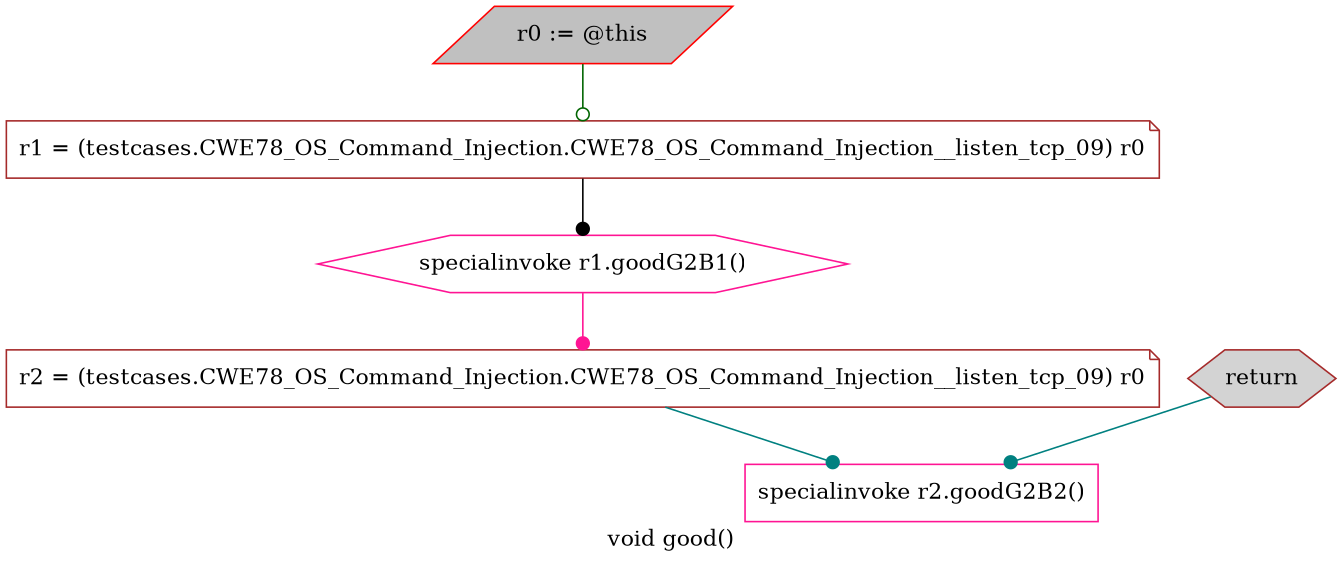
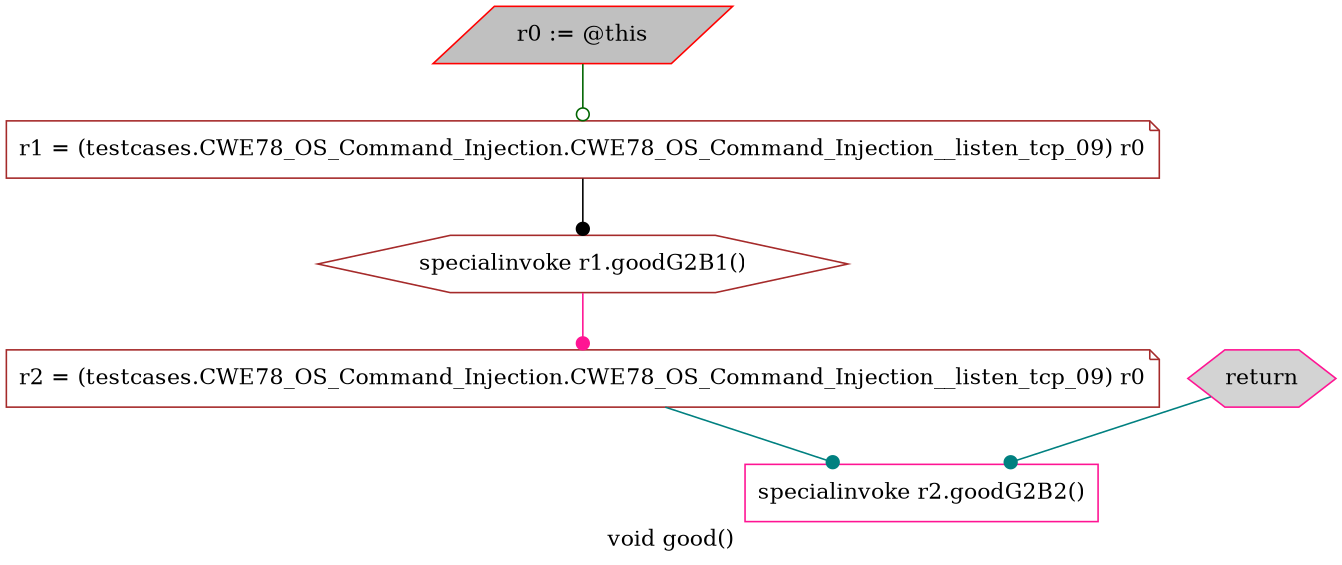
  digraph {
    label="void good()"
    node [color=deeppink shape=note]
    edge [arrowhead=dot color=teal]
    n1 [color=red fillcolor=gray label="r0 := @this" shape=parallelogram style=filled]
    n2 [color=brown label="r1 = (testcases.CWE78_OS_Command_Injection.CWE78_OS_Command_Injection__listen_tcp_09) r0"]
-   n3 [label="specialinvoke r1.goodG2B1()" shape=hexagon]
+   n3 [color=brown label="specialinvoke r1.goodG2B1()" shape=hexagon]
    n4 [color=brown label="r2 = (testcases.CWE78_OS_Command_Injection.CWE78_OS_Command_Injection__listen_tcp_09) r0"]
    n5 [label="specialinvoke r2.goodG2B2()" shape=box]
-   n6 [color=brown fillcolor=lightgray label=return shape=hexagon style=filled]
+   n6 [fillcolor=lightgray label=return shape=hexagon style=filled]
    n1 -> n2 [arrowhead=odot color=darkgreen]
    n2 -> n3 [color=black]
    n3 -> n4 [color=deeppink]
    n4 -> n5
    n6 -> n5
  }
